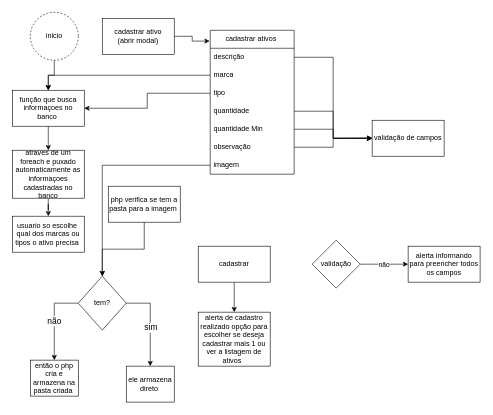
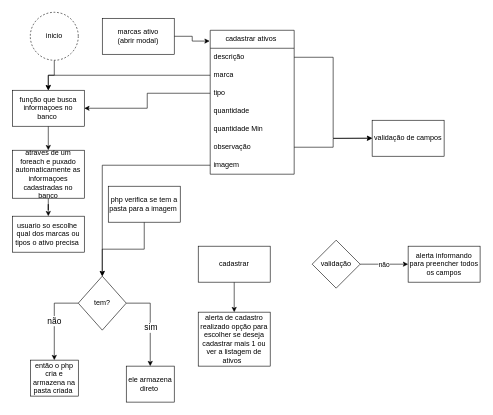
  <mxCell id="0" />
  <mxCell id="1" parent="0" />
  <mxCell id="2" style="edgeStyle=orthogonalEdgeStyle;rounded=0;orthogonalLoop=1;jettySize=auto;html=1;" parent="1" source="3" target="24" edge="1"><mxGeometry relative="1" as="geometry" /></mxCell>
  <mxCell id="3" value="inicio" style="ellipse;whiteSpace=wrap;html=1;dashed=1;" parent="1" vertex="1"><mxGeometry x="50" y="20" width="80" height="80" as="geometry" /></mxCell>
  <mxCell id="4" value="cadastrar ativos&amp;nbsp;" style="swimlane;fontStyle=0;childLayout=stackLayout;horizontal=1;startSize=30;horizontalStack=0;resizeParent=1;resizeParentMax=0;resizeLast=0;collapsible=1;marginBottom=0;whiteSpace=wrap;html=1;" parent="1" vertex="1"><mxGeometry x="350" y="50" width="140" height="240" as="geometry"><mxRectangle x="180" y="70" width="60" height="30" as="alternateBounds" /></mxGeometry></mxCell>
  <mxCell id="5" value="descrição" style="text;strokeColor=none;fillColor=none;align=left;verticalAlign=middle;spacingLeft=4;spacingRight=4;overflow=hidden;points=[[0,0.5],[1,0.5]];portConstraint=eastwest;rotatable=0;whiteSpace=wrap;html=1;" parent="4" vertex="1"><mxGeometry y="30" width="140" height="30" as="geometry" /></mxCell>
  <mxCell id="6" value="marca" style="text;strokeColor=none;fillColor=none;align=left;verticalAlign=middle;spacingLeft=4;spacingRight=4;overflow=hidden;points=[[0,0.5],[1,0.5]];portConstraint=eastwest;rotatable=0;whiteSpace=wrap;html=1;" parent="4" vertex="1"><mxGeometry y="60" width="140" height="30" as="geometry" /></mxCell>
  <mxCell id="7" value="tipo" style="text;strokeColor=none;fillColor=none;align=left;verticalAlign=middle;spacingLeft=4;spacingRight=4;overflow=hidden;points=[[0,0.5],[1,0.5]];portConstraint=eastwest;rotatable=0;whiteSpace=wrap;html=1;" parent="4" vertex="1"><mxGeometry y="90" width="140" height="30" as="geometry" /></mxCell>
  <mxCell id="8" value="quantidade" style="text;strokeColor=none;fillColor=none;align=left;verticalAlign=middle;spacingLeft=4;spacingRight=4;overflow=hidden;points=[[0,0.5],[1,0.5]];portConstraint=eastwest;rotatable=0;whiteSpace=wrap;html=1;" parent="4" vertex="1"><mxGeometry y="120" width="140" height="30" as="geometry" /></mxCell>
  <mxCell id="9" value="quantidade Min" style="text;strokeColor=none;fillColor=none;align=left;verticalAlign=middle;spacingLeft=4;spacingRight=4;overflow=hidden;points=[[0,0.5],[1,0.5]];portConstraint=eastwest;rotatable=0;whiteSpace=wrap;html=1;" parent="4" vertex="1"><mxGeometry y="150" width="140" height="30" as="geometry" /></mxCell>
  <mxCell id="10" style="edgeStyle=orthogonalEdgeStyle;rounded=0;orthogonalLoop=1;jettySize=auto;html=1;" edge="1" parent="4" source="11"><mxGeometry relative="1" as="geometry"><mxPoint x="270" y="180" as="targetPoint" /></mxGeometry></mxCell>
  <mxCell id="11" value="observação" style="text;strokeColor=none;fillColor=none;align=left;verticalAlign=middle;spacingLeft=4;spacingRight=4;overflow=hidden;points=[[0,0.5],[1,0.5]];portConstraint=eastwest;rotatable=0;whiteSpace=wrap;html=1;" parent="4" vertex="1"><mxGeometry y="180" width="140" height="30" as="geometry" /></mxCell>
  <mxCell id="12" value="imagem" style="text;strokeColor=none;fillColor=none;align=left;verticalAlign=middle;spacingLeft=4;spacingRight=4;overflow=hidden;points=[[0,0.5],[1,0.5]];portConstraint=eastwest;rotatable=0;whiteSpace=wrap;html=1;" vertex="1" parent="4"><mxGeometry y="210" width="140" height="30" as="geometry" /></mxCell>
  <mxCell id="13" style="edgeStyle=orthogonalEdgeStyle;rounded=0;orthogonalLoop=1;jettySize=auto;html=1;entryX=-0.007;entryY=0.075;entryDx=0;entryDy=0;entryPerimeter=0;" parent="1" source="14" edge="1" target="4"><mxGeometry relative="1" as="geometry"><mxPoint x="330" y="60" as="targetPoint" /></mxGeometry></mxCell>
- <mxCell id="14" value="cadastrar ativo&lt;div&gt;(abrir modal)&lt;/div&gt;" style="rounded=0;whiteSpace=wrap;html=1;" parent="1" vertex="1"><mxGeometry x="170" y="30" width="120" height="60" as="geometry" /></mxCell>
+ <mxCell id="14" value="marcas ativo&lt;div&gt;(abrir modal)&lt;/div&gt;" style="rounded=0;whiteSpace=wrap;html=1;" parent="1" vertex="1"><mxGeometry x="170" y="30" width="120" height="60" as="geometry" /></mxCell>
  <mxCell id="15" value="validação de campos" style="rounded=0;whiteSpace=wrap;html=1;" parent="1" vertex="1"><mxGeometry x="620" y="200" width="120" height="60" as="geometry" /></mxCell>
  <mxCell id="16" value="" style="edgeStyle=orthogonalEdgeStyle;rounded=0;orthogonalLoop=1;jettySize=auto;html=1;" parent="1" source="18" target="22" edge="1"><mxGeometry relative="1" as="geometry" /></mxCell>
  <mxCell id="17" value="não" style="edgeLabel;html=1;align=center;verticalAlign=middle;resizable=0;points=[];" parent="16" vertex="1" connectable="0"><mxGeometry x="-0.036" y="-1" relative="1" as="geometry"><mxPoint as="offset" /></mxGeometry></mxCell>
  <mxCell id="18" value="validação" style="rhombus;whiteSpace=wrap;html=1;" parent="1" vertex="1"><mxGeometry x="520" y="400" width="80" height="80" as="geometry" /></mxCell>
  <mxCell id="19" value="" style="edgeStyle=orthogonalEdgeStyle;rounded=0;orthogonalLoop=1;jettySize=auto;html=1;" parent="1" source="20" target="21" edge="1"><mxGeometry relative="1" as="geometry" /></mxCell>
  <mxCell id="20" value="cadastrar" style="whiteSpace=wrap;html=1;" parent="1" vertex="1"><mxGeometry x="330" y="410" width="120" height="60" as="geometry" /></mxCell>
  <mxCell id="21" value="alerta de cadastro realizado opção para escolher se deseja cadastrar mais 1 ou ver a listagem de ativos&amp;nbsp;&amp;nbsp;" style="whiteSpace=wrap;html=1;" parent="1" vertex="1"><mxGeometry x="330" y="520" width="120" height="90" as="geometry" /></mxCell>
  <mxCell id="22" value="alerta informando para preencher todos os campos" style="whiteSpace=wrap;html=1;" parent="1" vertex="1"><mxGeometry x="680" y="410" width="120" height="60" as="geometry" /></mxCell>
  <mxCell id="23" value="" style="edgeStyle=orthogonalEdgeStyle;rounded=0;orthogonalLoop=1;jettySize=auto;html=1;" edge="1" parent="1" source="24" target="26"><mxGeometry relative="1" as="geometry" /></mxCell>
  <mxCell id="24" value="função que busca informaçoes no banco&amp;nbsp;" style="rounded=0;whiteSpace=wrap;html=1;" vertex="1" parent="1"><mxGeometry x="20" y="150" width="120" height="60" as="geometry" /></mxCell>
  <mxCell id="25" value="" style="edgeStyle=orthogonalEdgeStyle;rounded=0;orthogonalLoop=1;jettySize=auto;html=1;" edge="1" parent="1" source="26" target="29"><mxGeometry relative="1" as="geometry" /></mxCell>
  <mxCell id="26" value="atraves de um foreach e puxado automaticamente as informaçoes cadastradas no banco" style="rounded=0;whiteSpace=wrap;html=1;" vertex="1" parent="1"><mxGeometry x="20" y="250" width="120" height="80" as="geometry" /></mxCell>
  <mxCell id="27" style="edgeStyle=orthogonalEdgeStyle;rounded=0;orthogonalLoop=1;jettySize=auto;html=1;entryX=0.5;entryY=0;entryDx=0;entryDy=0;" edge="1" parent="1" source="6" target="24"><mxGeometry relative="1" as="geometry" /></mxCell>
  <mxCell id="28" style="edgeStyle=orthogonalEdgeStyle;rounded=0;orthogonalLoop=1;jettySize=auto;html=1;entryX=1;entryY=0.5;entryDx=0;entryDy=0;" edge="1" parent="1" source="7" target="24"><mxGeometry relative="1" as="geometry"><mxPoint x="220" y="120" as="targetPoint" /></mxGeometry></mxCell>
  <mxCell id="29" value="usuario so escolhe&amp;nbsp; qual dos marcas ou tipos o ativo precisa&amp;nbsp;" style="whiteSpace=wrap;html=1;rounded=0;" vertex="1" parent="1"><mxGeometry x="20" y="360" width="120" height="60" as="geometry" /></mxCell>
  <mxCell id="30" style="edgeStyle=orthogonalEdgeStyle;rounded=0;orthogonalLoop=1;jettySize=auto;html=1;entryX=0;entryY=0.5;entryDx=0;entryDy=0;" edge="1" parent="1" source="5" target="15"><mxGeometry relative="1" as="geometry" /></mxCell>
- <mxCell id="31" style="edgeStyle=orthogonalEdgeStyle;rounded=0;orthogonalLoop=1;jettySize=auto;html=1;entryX=0;entryY=0.5;entryDx=0;entryDy=0;" edge="1" parent="1" source="8" target="15"><mxGeometry relative="1" as="geometry" /></mxCell>
- <mxCell id="32" style="edgeStyle=orthogonalEdgeStyle;rounded=0;orthogonalLoop=1;jettySize=auto;html=1;entryX=0;entryY=0.5;entryDx=0;entryDy=0;" edge="1" parent="1" source="9" target="15"><mxGeometry relative="1" as="geometry" /></mxCell>
  <mxCell id="33" value="" style="edgeStyle=orthogonalEdgeStyle;rounded=0;orthogonalLoop=1;jettySize=auto;html=1;" edge="1" parent="1" source="34" target="40"><mxGeometry relative="1" as="geometry" /></mxCell>
  <mxCell id="34" value="php verifica se tem a pasta para a imagem&amp;nbsp;" style="rounded=0;whiteSpace=wrap;html=1;" vertex="1" parent="1"><mxGeometry x="180" y="310" width="120" height="60" as="geometry" /></mxCell>
  <mxCell id="35" style="edgeStyle=orthogonalEdgeStyle;rounded=0;orthogonalLoop=1;jettySize=auto;html=1;" edge="1" parent="1" source="12" target="40"><mxGeometry relative="1" as="geometry"><mxPoint x="200" y="290" as="targetPoint" /></mxGeometry></mxCell>
  <mxCell id="36" style="edgeStyle=orthogonalEdgeStyle;rounded=0;orthogonalLoop=1;jettySize=auto;html=1;entryX=0.5;entryY=0;entryDx=0;entryDy=0;exitX=0;exitY=0.5;exitDx=0;exitDy=0;" edge="1" parent="1" source="40" target="42"><mxGeometry relative="1" as="geometry" /></mxCell>
  <mxCell id="37" value="&lt;font style=&quot;font-size: 14px;&quot;&gt;não&lt;/font&gt;" style="edgeLabel;html=1;align=center;verticalAlign=middle;resizable=0;points=[];" vertex="1" connectable="0" parent="36"><mxGeometry x="0.022" y="-1" relative="1" as="geometry"><mxPoint as="offset" /></mxGeometry></mxCell>
  <mxCell id="38" style="edgeStyle=orthogonalEdgeStyle;rounded=0;orthogonalLoop=1;jettySize=auto;html=1;entryX=0.5;entryY=0;entryDx=0;entryDy=0;exitX=1;exitY=0.5;exitDx=0;exitDy=0;" edge="1" parent="1" source="40" target="41"><mxGeometry relative="1" as="geometry" /></mxCell>
  <mxCell id="39" value="&lt;font style=&quot;font-size: 14px;&quot;&gt;sim&lt;/font&gt;" style="edgeLabel;html=1;align=center;verticalAlign=middle;resizable=0;points=[];" vertex="1" connectable="0" parent="38"><mxGeometry x="-0.007" relative="1" as="geometry"><mxPoint y="8" as="offset" /></mxGeometry></mxCell>
  <mxCell id="40" value="tem?" style="rhombus;whiteSpace=wrap;html=1;rounded=0;" vertex="1" parent="1"><mxGeometry x="130" y="460" width="80" height="90" as="geometry" /></mxCell>
  <mxCell id="41" value="ele armazena direto&amp;nbsp;" style="rounded=0;whiteSpace=wrap;html=1;" vertex="1" parent="1"><mxGeometry x="210" y="610" width="80" height="60" as="geometry" /></mxCell>
  <mxCell id="42" value="então o php cria e armazena na pasta criada&amp;nbsp;" style="rounded=0;whiteSpace=wrap;html=1;" vertex="1" parent="1"><mxGeometry x="50" y="600" width="80" height="60" as="geometry" /></mxCell>
